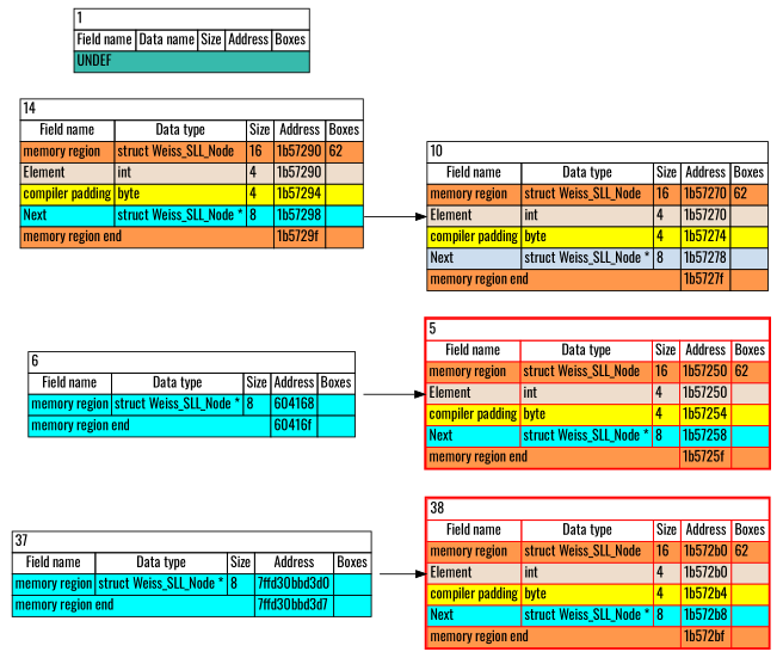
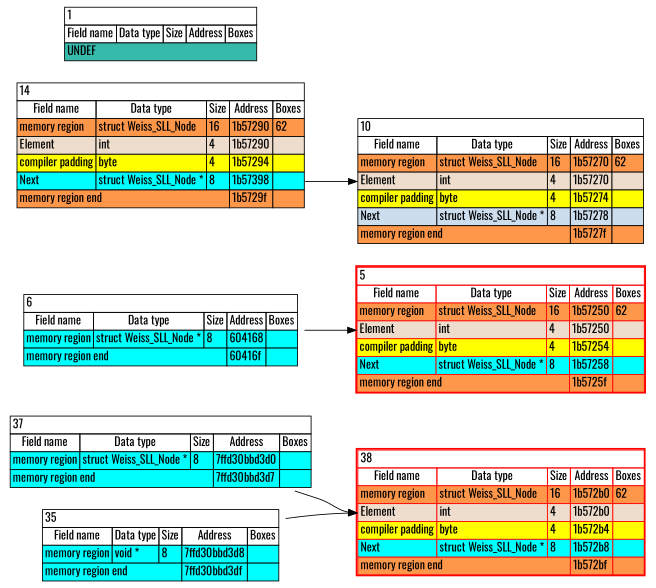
  digraph {
    fontname=Oswald
    rankdir=LR
    node [fontname=Oswald shape=none]
    edge [color="#000000" fontname=Oswald headport="28668592in:w" tailport="headout:e"]
    n1 [label=<<TABLE BORDER="0" COLOR="black" CELLBORDER="1" CELLSPACING="0"><TR><TD BGCOLOR="#FFFFFF" COLSPAN="5" PORT="" ALIGN="left">37</TD></TR><TR><TD>Field name</TD><TD>Data type</TD><TD>Size</TD><TD>Address</TD><TD>Boxes</TD></TR><TR><TD BGCOLOR="#00FFFF" COLSPAN="1" PORT="head" ALIGN="left">memory region</TD><TD BGCOLOR="#00FFFF" COLSPAN="1" PORT="" ALIGN="left">struct Weiss_SLL_Node *</TD><TD BGCOLOR="#00FFFF" COLSPAN="1" PORT="" ALIGN="left">8</TD><TD BGCOLOR="#00FFFF" COLSPAN="1" PORT="" ALIGN="left">7ffd30bbd3d0</TD><TD BGCOLOR="#00FFFF" COLSPAN="1" PORT="" ALIGN="left"></TD></TR><TR><TD BGCOLOR="#00FFFF" COLSPAN="3" PORT="head" ALIGN="left">memory region end</TD><TD BGCOLOR="#00FFFF" COLSPAN="1" PORT="" ALIGN="left">7ffd30bbd3d7</TD><TD BGCOLOR="#00FFFF" COLSPAN="1" PORT="" ALIGN="left"></TD></TR></TABLE>>]
    n2 [label=<<TABLE BORDER="2" COLOR="red" CELLBORDER="1" CELLSPACING="0"><TR><TD BGCOLOR="#FFFFFF" COLSPAN="5" PORT="" ALIGN="left">38</TD></TR><TR><TD>Field name</TD><TD>Data type</TD><TD>Size</TD><TD>Address</TD><TD>Boxes</TD></TR><TR><TD BGCOLOR="#FF974B" COLSPAN="1" PORT="head" ALIGN="left">memory region</TD><TD BGCOLOR="#FF974B" COLSPAN="1" PORT="" ALIGN="left">struct Weiss_SLL_Node</TD><TD BGCOLOR="#FF974B" COLSPAN="1" PORT="" ALIGN="left">16</TD><TD BGCOLOR="#FF974B" COLSPAN="1" PORT="" ALIGN="left">1b572b0</TD><TD BGCOLOR="#FF974B" COLSPAN="1" PORT="" ALIGN="left">62</TD></TR><TR><TD BGCOLOR="#EEDDCC" COLSPAN="1" PORT="28668592in" ALIGN="left">Element</TD><TD BGCOLOR="#EEDDCC" COLSPAN="1" PORT="" ALIGN="left">int</TD><TD BGCOLOR="#EEDDCC" COLSPAN="1" PORT="" ALIGN="left">4</TD><TD BGCOLOR="#EEDDCC" COLSPAN="1" PORT="" ALIGN="left">1b572b0</TD><TD BGCOLOR="#EEDDCC" COLSPAN="1" PORT="28668592out" ALIGN="left"></TD></TR><TR><TD BGCOLOR="#FFFF00" COLSPAN="1" PORT="" ALIGN="left">compiler padding</TD><TD BGCOLOR="#FFFF00" COLSPAN="1" PORT="" ALIGN="left">byte</TD><TD BGCOLOR="#FFFF00" COLSPAN="1" PORT="" ALIGN="left">4</TD><TD BGCOLOR="#FFFF00" COLSPAN="1" PORT="" ALIGN="left">1b572b4</TD><TD BGCOLOR="#FFFF00" COLSPAN="1" PORT="" ALIGN="left"></TD></TR><TR><TD BGCOLOR="#00FFFF" COLSPAN="1" PORT="28668600in" ALIGN="left">Next</TD><TD BGCOLOR="#00FFFF" COLSPAN="1" PORT="" ALIGN="left">struct Weiss_SLL_Node *</TD><TD BGCOLOR="#00FFFF" COLSPAN="1" PORT="" ALIGN="left">8</TD><TD BGCOLOR="#00FFFF" COLSPAN="1" PORT="" ALIGN="left">1b572b8</TD><TD BGCOLOR="#00FFFF" COLSPAN="1" PORT="28668600out" ALIGN="left"></TD></TR><TR><TD BGCOLOR="#FF974B" COLSPAN="3" PORT="head" ALIGN="left">memory region end</TD><TD BGCOLOR="#FF974B" COLSPAN="1" PORT="" ALIGN="left">1b572bf</TD><TD BGCOLOR="#FF974B" COLSPAN="1" PORT="" ALIGN="left"></TD></TR></TABLE>>]
    n3 [label=<<TABLE BORDER="2" COLOR="red" CELLBORDER="1" CELLSPACING="0"><TR><TD BGCOLOR="#FFFFFF" COLSPAN="5" PORT="" ALIGN="left">5</TD></TR><TR><TD>Field name</TD><TD>Data type</TD><TD>Size</TD><TD>Address</TD><TD>Boxes</TD></TR><TR><TD BGCOLOR="#FF974B" COLSPAN="1" PORT="head" ALIGN="left">memory region</TD><TD BGCOLOR="#FF974B" COLSPAN="1" PORT="" ALIGN="left">struct Weiss_SLL_Node</TD><TD BGCOLOR="#FF974B" COLSPAN="1" PORT="" ALIGN="left">16</TD><TD BGCOLOR="#FF974B" COLSPAN="1" PORT="" ALIGN="left">1b57250</TD><TD BGCOLOR="#FF974B" COLSPAN="1" PORT="" ALIGN="left">62</TD></TR><TR><TD BGCOLOR="#EEDDCC" COLSPAN="1" PORT="28668496in" ALIGN="left">Element</TD><TD BGCOLOR="#EEDDCC" COLSPAN="1" PORT="" ALIGN="left">int</TD><TD BGCOLOR="#EEDDCC" COLSPAN="1" PORT="" ALIGN="left">4</TD><TD BGCOLOR="#EEDDCC" COLSPAN="1" PORT="" ALIGN="left">1b57250</TD><TD BGCOLOR="#EEDDCC" COLSPAN="1" PORT="28668496out" ALIGN="left"></TD></TR><TR><TD BGCOLOR="#FFFF00" COLSPAN="1" PORT="" ALIGN="left">compiler padding</TD><TD BGCOLOR="#FFFF00" COLSPAN="1" PORT="" ALIGN="left">byte</TD><TD BGCOLOR="#FFFF00" COLSPAN="1" PORT="" ALIGN="left">4</TD><TD BGCOLOR="#FFFF00" COLSPAN="1" PORT="" ALIGN="left">1b57254</TD><TD BGCOLOR="#FFFF00" COLSPAN="1" PORT="" ALIGN="left"></TD></TR><TR><TD BGCOLOR="#00FFFF" COLSPAN="1" PORT="28668504in" ALIGN="left">Next</TD><TD BGCOLOR="#00FFFF" COLSPAN="1" PORT="" ALIGN="left">struct Weiss_SLL_Node *</TD><TD BGCOLOR="#00FFFF" COLSPAN="1" PORT="" ALIGN="left">8</TD><TD BGCOLOR="#00FFFF" COLSPAN="1" PORT="" ALIGN="left">1b57258</TD><TD BGCOLOR="#00FFFF" COLSPAN="1" PORT="28668504out" ALIGN="left"></TD></TR><TR><TD BGCOLOR="#FF974B" COLSPAN="3" PORT="head" ALIGN="left">memory region end</TD><TD BGCOLOR="#FF974B" COLSPAN="1" PORT="" ALIGN="left">1b5725f</TD><TD BGCOLOR="#FF974B" COLSPAN="1" PORT="" ALIGN="left"></TD></TR></TABLE>>]
-   n4 [label=<<TABLE BORDER="0" COLOR="black" CELLBORDER="1" CELLSPACING="0"><TR><TD BGCOLOR="#FFFFFF" COLSPAN="5" PORT="" ALIGN="left">14</TD></TR><TR><TD>Field name</TD><TD>Data type</TD><TD>Size</TD><TD>Address</TD><TD>Boxes</TD></TR><TR><TD BGCOLOR="#FF974B" COLSPAN="1" PORT="head" ALIGN="left">memory region</TD><TD BGCOLOR="#FF974B" COLSPAN="1" PORT="" ALIGN="left">struct Weiss_SLL_Node</TD><TD BGCOLOR="#FF974B" COLSPAN="1" PORT="" ALIGN="left">16</TD><TD BGCOLOR="#FF974B" COLSPAN="1" PORT="" ALIGN="left">1b57290</TD><TD BGCOLOR="#FF974B" COLSPAN="1" PORT="" ALIGN="left">62</TD></TR><TR><TD BGCOLOR="#EEDDCC" COLSPAN="1" PORT="28668560in" ALIGN="left">Element</TD><TD BGCOLOR="#EEDDCC" COLSPAN="1" PORT="" ALIGN="left">int</TD><TD BGCOLOR="#EEDDCC" COLSPAN="1" PORT="" ALIGN="left">4</TD><TD BGCOLOR="#EEDDCC" COLSPAN="1" PORT="" ALIGN="left">1b57290</TD><TD BGCOLOR="#EEDDCC" COLSPAN="1" PORT="28668560out" ALIGN="left"></TD></TR><TR><TD BGCOLOR="#FFFF00" COLSPAN="1" PORT="" ALIGN="left">compiler padding</TD><TD BGCOLOR="#FFFF00" COLSPAN="1" PORT="" ALIGN="left">byte</TD><TD BGCOLOR="#FFFF00" COLSPAN="1" PORT="" ALIGN="left">4</TD><TD BGCOLOR="#FFFF00" COLSPAN="1" PORT="" ALIGN="left">1b57294</TD><TD BGCOLOR="#FFFF00" COLSPAN="1" PORT="" ALIGN="left"></TD></TR><TR><TD BGCOLOR="#00FFFF" COLSPAN="1" PORT="28668568in" ALIGN="left">Next</TD><TD BGCOLOR="#00FFFF" COLSPAN="1" PORT="" ALIGN="left">struct Weiss_SLL_Node *</TD><TD BGCOLOR="#00FFFF" COLSPAN="1" PORT="" ALIGN="left">8</TD><TD BGCOLOR="#00FFFF" COLSPAN="1" PORT="" ALIGN="left">1b57298</TD><TD BGCOLOR="#00FFFF" COLSPAN="1" PORT="28668568out" ALIGN="left"></TD></TR><TR><TD BGCOLOR="#FF974B" COLSPAN="3" PORT="head" ALIGN="left">memory region end</TD><TD BGCOLOR="#FF974B" COLSPAN="1" PORT="" ALIGN="left">1b5729f</TD><TD BGCOLOR="#FF974B" COLSPAN="1" PORT="" ALIGN="left"></TD></TR></TABLE>>]
+   n4 [label=<<TABLE BORDER="0" COLOR="black" CELLBORDER="1" CELLSPACING="0"><TR><TD BGCOLOR="#FFFFFF" COLSPAN="5" PORT="" ALIGN="left">14</TD></TR><TR><TD>Field name</TD><TD>Data type</TD><TD>Size</TD><TD>Address</TD><TD>Boxes</TD></TR><TR><TD BGCOLOR="#FF974B" COLSPAN="1" PORT="head" ALIGN="left">memory region</TD><TD BGCOLOR="#FF974B" COLSPAN="1" PORT="" ALIGN="left">struct Weiss_SLL_Node</TD><TD BGCOLOR="#FF974B" COLSPAN="1" PORT="" ALIGN="left">16</TD><TD BGCOLOR="#FF974B" COLSPAN="1" PORT="" ALIGN="left">1b57290</TD><TD BGCOLOR="#FF974B" COLSPAN="1" PORT="" ALIGN="left">62</TD></TR><TR><TD BGCOLOR="#EEDDCC" COLSPAN="1" PORT="28668560in" ALIGN="left">Element</TD><TD BGCOLOR="#EEDDCC" COLSPAN="1" PORT="" ALIGN="left">int</TD><TD BGCOLOR="#EEDDCC" COLSPAN="1" PORT="" ALIGN="left">4</TD><TD BGCOLOR="#EEDDCC" COLSPAN="1" PORT="" ALIGN="left">1b57290</TD><TD BGCOLOR="#EEDDCC" COLSPAN="1" PORT="28668560out" ALIGN="left"></TD></TR><TR><TD BGCOLOR="#FFFF00" COLSPAN="1" PORT="" ALIGN="left">compiler padding</TD><TD BGCOLOR="#FFFF00" COLSPAN="1" PORT="" ALIGN="left">byte</TD><TD BGCOLOR="#FFFF00" COLSPAN="1" PORT="" ALIGN="left">4</TD><TD BGCOLOR="#FFFF00" COLSPAN="1" PORT="" ALIGN="left">1b57294</TD><TD BGCOLOR="#FFFF00" COLSPAN="1" PORT="" ALIGN="left"></TD></TR><TR><TD BGCOLOR="#00FFFF" COLSPAN="1" PORT="28668568in" ALIGN="left">Next</TD><TD BGCOLOR="#00FFFF" COLSPAN="1" PORT="" ALIGN="left">struct Weiss_SLL_Node *</TD><TD BGCOLOR="#00FFFF" COLSPAN="1" PORT="" ALIGN="left">8</TD><TD BGCOLOR="#00FFFF" COLSPAN="1" PORT="" ALIGN="left">1b57398</TD><TD BGCOLOR="#00FFFF" COLSPAN="1" PORT="28668568out" ALIGN="left"></TD></TR><TR><TD BGCOLOR="#FF974B" COLSPAN="3" PORT="head" ALIGN="left">memory region end</TD><TD BGCOLOR="#FF974B" COLSPAN="1" PORT="" ALIGN="left">1b5729f</TD><TD BGCOLOR="#FF974B" COLSPAN="1" PORT="" ALIGN="left"></TD></TR></TABLE>>]
    n5 [label=<<TABLE BORDER="0" COLOR="black" CELLBORDER="1" CELLSPACING="0"><TR><TD BGCOLOR="#FFFFFF" COLSPAN="5" PORT="" ALIGN="left">10</TD></TR><TR><TD>Field name</TD><TD>Data type</TD><TD>Size</TD><TD>Address</TD><TD>Boxes</TD></TR><TR><TD BGCOLOR="#FF974B" COLSPAN="1" PORT="head" ALIGN="left">memory region</TD><TD BGCOLOR="#FF974B" COLSPAN="1" PORT="" ALIGN="left">struct Weiss_SLL_Node</TD><TD BGCOLOR="#FF974B" COLSPAN="1" PORT="" ALIGN="left">16</TD><TD BGCOLOR="#FF974B" COLSPAN="1" PORT="" ALIGN="left">1b57270</TD><TD BGCOLOR="#FF974B" COLSPAN="1" PORT="" ALIGN="left">62</TD></TR><TR><TD BGCOLOR="#EEDDCC" COLSPAN="1" PORT="28668528in" ALIGN="left">Element</TD><TD BGCOLOR="#EEDDCC" COLSPAN="1" PORT="" ALIGN="left">int</TD><TD BGCOLOR="#EEDDCC" COLSPAN="1" PORT="" ALIGN="left">4</TD><TD BGCOLOR="#EEDDCC" COLSPAN="1" PORT="" ALIGN="left">1b57270</TD><TD BGCOLOR="#EEDDCC" COLSPAN="1" PORT="28668528out" ALIGN="left"></TD></TR><TR><TD BGCOLOR="#FFFF00" COLSPAN="1" PORT="" ALIGN="left">compiler padding</TD><TD BGCOLOR="#FFFF00" COLSPAN="1" PORT="" ALIGN="left">byte</TD><TD BGCOLOR="#FFFF00" COLSPAN="1" PORT="" ALIGN="left">4</TD><TD BGCOLOR="#FFFF00" COLSPAN="1" PORT="" ALIGN="left">1b57274</TD><TD BGCOLOR="#FFFF00" COLSPAN="1" PORT="" ALIGN="left"></TD></TR><TR><TD BGCOLOR="#CCDDEE" COLSPAN="1" PORT="28668536in" ALIGN="left">Next</TD><TD BGCOLOR="#CCDDEE" COLSPAN="1" PORT="" ALIGN="left">struct Weiss_SLL_Node *</TD><TD BGCOLOR="#CCDDEE" COLSPAN="1" PORT="" ALIGN="left">8</TD><TD BGCOLOR="#CCDDEE" COLSPAN="1" PORT="" ALIGN="left">1b57278</TD><TD BGCOLOR="#CCDDEE" COLSPAN="1" PORT="28668536out" ALIGN="left"></TD></TR><TR><TD BGCOLOR="#FF974B" COLSPAN="3" PORT="head" ALIGN="left">memory region end</TD><TD BGCOLOR="#FF974B" COLSPAN="1" PORT="" ALIGN="left">1b5727f</TD><TD BGCOLOR="#FF974B" COLSPAN="1" PORT="" ALIGN="left"></TD></TR></TABLE>>]
    n6 [label=<<TABLE BORDER="0" COLOR="black" CELLBORDER="1" CELLSPACING="0"><TR><TD BGCOLOR="#FFFFFF" COLSPAN="5" PORT="" ALIGN="left">6</TD></TR><TR><TD>Field name</TD><TD>Data type</TD><TD>Size</TD><TD>Address</TD><TD>Boxes</TD></TR><TR><TD BGCOLOR="#00FFFF" COLSPAN="1" PORT="head" ALIGN="left">memory region</TD><TD BGCOLOR="#00FFFF" COLSPAN="1" PORT="" ALIGN="left">struct Weiss_SLL_Node *</TD><TD BGCOLOR="#00FFFF" COLSPAN="1" PORT="" ALIGN="left">8</TD><TD BGCOLOR="#00FFFF" COLSPAN="1" PORT="" ALIGN="left">604168</TD><TD BGCOLOR="#00FFFF" COLSPAN="1" PORT="" ALIGN="left"></TD></TR><TR><TD BGCOLOR="#00FFFF" COLSPAN="3" PORT="head" ALIGN="left">memory region end</TD><TD BGCOLOR="#00FFFF" COLSPAN="1" PORT="" ALIGN="left">60416f</TD><TD BGCOLOR="#00FFFF" COLSPAN="1" PORT="" ALIGN="left"></TD></TR></TABLE>>]
-   n8 [label=<<TABLE BORDER="0" COLOR="black" CELLBORDER="1" CELLSPACING="0"><TR><TD BGCOLOR="#FFFFFF" COLSPAN="5" PORT="" ALIGN="left">1</TD></TR><TR><TD>Field name</TD><TD>Data name</TD><TD>Size</TD><TD>Address</TD><TD>Boxes</TD></TR><TR><TD BGCOLOR="#37BAAC" COLSPAN="5" PORT="head" ALIGN="left">UNDEF</TD></TR></TABLE>>]
+   n7 [label=<<TABLE BORDER="0" COLOR="black" CELLBORDER="1" CELLSPACING="0"><TR><TD BGCOLOR="#FFFFFF" COLSPAN="5" PORT="" ALIGN="left">35</TD></TR><TR><TD>Field name</TD><TD>Data type</TD><TD>Size</TD><TD>Address</TD><TD>Boxes</TD></TR><TR><TD BGCOLOR="#00FFFF" COLSPAN="1" PORT="head" ALIGN="left">memory region</TD><TD BGCOLOR="#00FFFF" COLSPAN="1" PORT="" ALIGN="left">void *</TD><TD BGCOLOR="#00FFFF" COLSPAN="1" PORT="" ALIGN="left">8</TD><TD BGCOLOR="#00FFFF" COLSPAN="1" PORT="" ALIGN="left">7ffd30bbd3d8</TD><TD BGCOLOR="#00FFFF" COLSPAN="1" PORT="" ALIGN="left"></TD></TR><TR><TD BGCOLOR="#00FFFF" COLSPAN="3" PORT="head" ALIGN="left">memory region end</TD><TD BGCOLOR="#00FFFF" COLSPAN="1" PORT="" ALIGN="left">7ffd30bbd3df</TD><TD BGCOLOR="#00FFFF" COLSPAN="1" PORT="" ALIGN="left"></TD></TR></TABLE>>]
+   n8 [label=<<TABLE BORDER="0" COLOR="black" CELLBORDER="1" CELLSPACING="0"><TR><TD BGCOLOR="#FFFFFF" COLSPAN="5" PORT="" ALIGN="left">1</TD></TR><TR><TD>Field name</TD><TD>Data type</TD><TD>Size</TD><TD>Address</TD><TD>Boxes</TD></TR><TR><TD BGCOLOR="#37BAAC" COLSPAN="5" PORT="head" ALIGN="left">UNDEF</TD></TR></TABLE>>]
    subgraph sub_1 {
      n1
      n2
      n3
      n4
      n5
      n6
+     n7
    }
    subgraph sub_2 {
      n8
    }
    n1 -> n2
    n4 -> n5 [headport="28668528in:w" tailport="28668568out:e"]
    n6 -> n3 [headport="28668496in:w"]
+   n7 -> n2
  }
